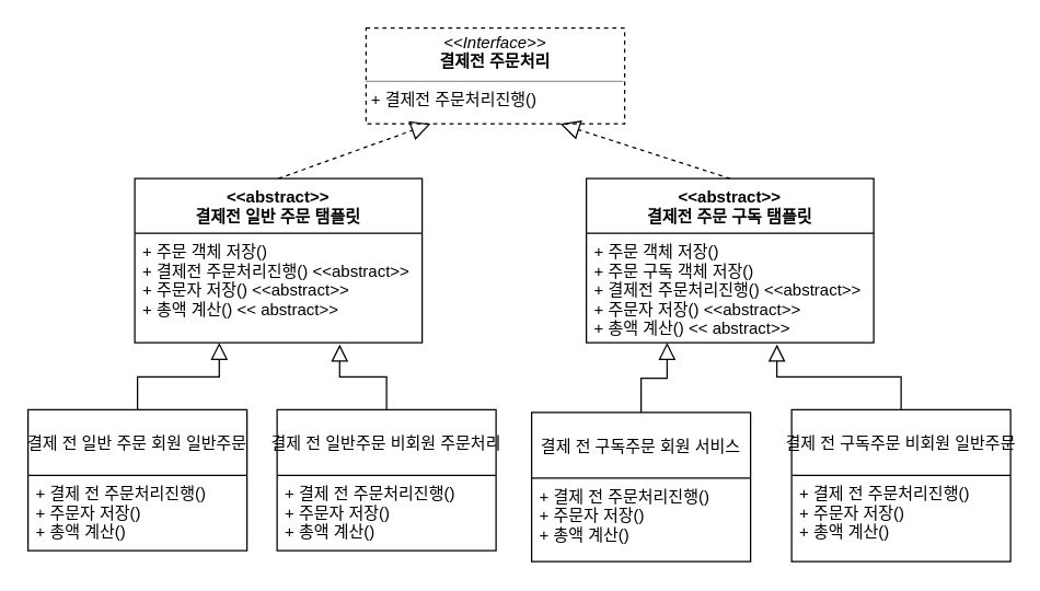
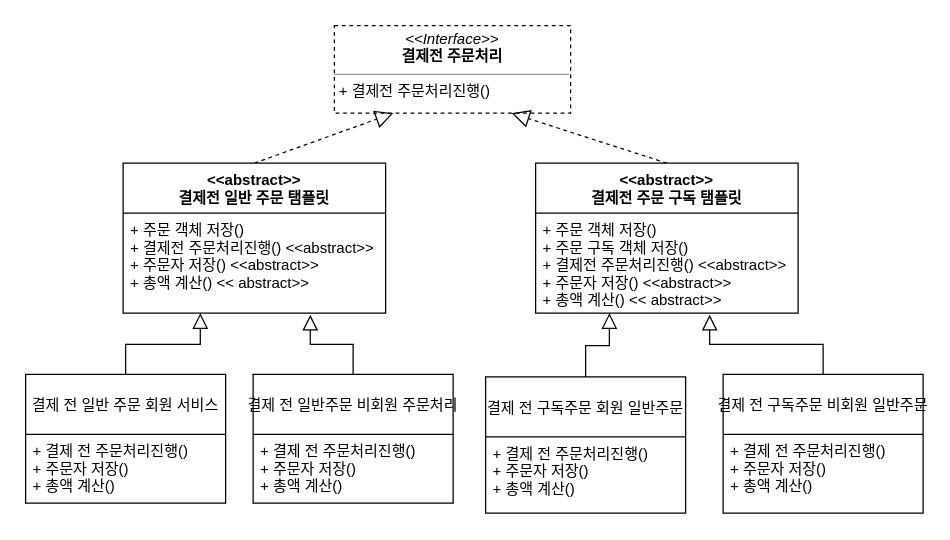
  <mxCell id="0" />
  <mxCell id="1" parent="0" />
  <mxCell id="2" value="&lt;p style=&quot;margin:0px;margin-top:4px;text-align:center;&quot;&gt;&lt;i&gt;&amp;lt;&amp;lt;Interface&amp;gt;&amp;gt;&lt;/i&gt;&lt;br&gt;&lt;b&gt;결제전 주문처리&lt;/b&gt;&lt;/p&gt;&lt;hr size=&quot;1&quot;&gt;&lt;p style=&quot;margin:0px;margin-left:4px;&quot;&gt;&lt;/p&gt;&lt;p style=&quot;margin:0px;margin-left:4px;&quot;&gt;+ 결제전 주문처리진행()&lt;br&gt;&lt;br&gt;&lt;/p&gt;" style="verticalAlign=top;align=left;overflow=fill;fontSize=12;fontFamily=Helvetica;html=1;dashed=1;" vertex="1" parent="1"><mxGeometry x="267" y="20" width="189" height="70" as="geometry" /></mxCell>
  <mxCell id="3" value="" style="endArrow=block;dashed=1;endFill=0;endSize=12;html=1;rounded=0;entryX=0.75;entryY=1;entryDx=0;entryDy=0;exitX=0.5;exitY=0;exitDx=0;exitDy=0;" edge="1" parent="1" source="4" target="2"><mxGeometry width="160" relative="1" as="geometry"><mxPoint x="581" y="152.06" as="sourcePoint" /><mxPoint x="718.5" y="75" as="targetPoint" /></mxGeometry></mxCell>
  <mxCell id="4" value="&lt;&lt;abstract&gt;&gt;&#10;결제전 주문 구독 탬플릿" style="swimlane;fontStyle=1;align=center;verticalAlign=top;childLayout=stackLayout;horizontal=1;startSize=40;horizontalStack=0;resizeParent=1;resizeParentMax=0;resizeLast=0;collapsible=1;marginBottom=0;" vertex="1" parent="1"><mxGeometry x="428" y="130" width="210" height="120" as="geometry" /></mxCell>
  <mxCell id="5" value="+ 주문 객체 저장()&#10;+ 주문 구독 객체 저장()&#10;+ 결제전 주문처리진행() &lt;&lt;abstract&gt;&gt;&#10;+ 주문자 저장() &lt;&lt;abstract&gt;&gt;&#10;+ 총액 계산() &lt;&lt; abstract&gt;&gt;" style="text;strokeColor=none;fillColor=none;align=left;verticalAlign=top;spacingLeft=4;spacingRight=4;overflow=hidden;rotatable=0;points=[[0,0.5],[1,0.5]];portConstraint=eastwest;" vertex="1" parent="4"><mxGeometry y="40" width="210" height="80" as="geometry" /></mxCell>
  <mxCell id="6" value="" style="endArrow=block;dashed=1;endFill=0;endSize=12;html=1;rounded=0;exitX=0.5;exitY=0;exitDx=0;exitDy=0;entryX=0.25;entryY=1;entryDx=0;entryDy=0;" edge="1" parent="1" source="7" target="2"><mxGeometry width="160" relative="1" as="geometry"><mxPoint x="518" y="130" as="sourcePoint" /><mxPoint x="358" y="80" as="targetPoint" /></mxGeometry></mxCell>
  <mxCell id="7" value="&lt;&lt;abstract&gt;&gt;&#10;결제전 일반 주문 탬플릿" style="swimlane;fontStyle=1;align=center;verticalAlign=top;childLayout=stackLayout;horizontal=1;startSize=40;horizontalStack=0;resizeParent=1;resizeParentMax=0;resizeLast=0;collapsible=1;marginBottom=0;" vertex="1" parent="1"><mxGeometry x="98" y="130" width="210" height="120" as="geometry" /></mxCell>
  <mxCell id="8" value="+ 주문 객체 저장()&#10;+ 결제전 주문처리진행() &lt;&lt;abstract&gt;&gt;&#10;+ 주문자 저장() &lt;&lt;abstract&gt;&gt;&#10;+ 총액 계산() &lt;&lt; abstract&gt;&gt;" style="text;strokeColor=none;fillColor=none;align=left;verticalAlign=top;spacingLeft=4;spacingRight=4;overflow=hidden;rotatable=0;points=[[0,0.5],[1,0.5]];portConstraint=eastwest;" vertex="1" parent="7"><mxGeometry y="40" width="210" height="80" as="geometry" /></mxCell>
- <mxCell id="9" value="결제 전 구독주문 회원 서비스" style="swimlane;fontStyle=0;align=center;verticalAlign=middle;childLayout=stackLayout;horizontal=1;startSize=48;horizontalStack=0;resizeParent=1;resizeLast=0;collapsible=1;marginBottom=0;rounded=0;shadow=0;strokeWidth=1;" vertex="1" parent="1"><mxGeometry x="388" y="301.06" width="160" height="108.94" as="geometry"><mxRectangle x="130" y="380" width="160" height="26" as="alternateBounds" /></mxGeometry></mxCell>
+ <mxCell id="9" value="결제 전 구독주문 회원 일반주문" style="swimlane;fontStyle=0;align=center;verticalAlign=middle;childLayout=stackLayout;horizontal=1;startSize=48;horizontalStack=0;resizeParent=1;resizeLast=0;collapsible=1;marginBottom=0;rounded=0;shadow=0;strokeWidth=1;" vertex="1" parent="1"><mxGeometry x="388" y="301.06" width="160" height="108.94" as="geometry"><mxRectangle x="130" y="380" width="160" height="26" as="alternateBounds" /></mxGeometry></mxCell>
  <mxCell id="10" value="+ 결제 전 주문처리진행()&#10;+ 주문자 저장()&#10;+ 총액 계산() " style="text;align=left;verticalAlign=top;spacingLeft=4;spacingRight=4;overflow=hidden;rotatable=0;points=[[0,0.5],[1,0.5]];portConstraint=eastwest;" vertex="1" parent="9"><mxGeometry y="48" width="160" height="52" as="geometry" /></mxCell>
  <mxCell id="11" value="" style="endArrow=block;endSize=10;endFill=0;shadow=0;strokeWidth=1;rounded=0;edgeStyle=elbowEdgeStyle;elbow=vertical;entryX=0.281;entryY=1;entryDx=0;entryDy=0;entryPerimeter=0;" edge="1" parent="1" source="9" target="5"><mxGeometry width="160" relative="1" as="geometry"><mxPoint x="471" y="177.06" as="sourcePoint" /><mxPoint x="571" y="232.06" as="targetPoint" /></mxGeometry></mxCell>
  <mxCell id="12" value="결제 전 구독주문 비회원 일반주문" style="swimlane;fontStyle=0;align=center;verticalAlign=middle;childLayout=stackLayout;horizontal=1;startSize=48;horizontalStack=0;resizeParent=1;resizeLast=0;collapsible=1;marginBottom=0;rounded=0;shadow=0;strokeWidth=1;" vertex="1" parent="1"><mxGeometry x="578" y="299.06" width="160" height="110.94" as="geometry"><mxRectangle x="340" y="380" width="170" height="26" as="alternateBounds" /></mxGeometry></mxCell>
  <mxCell id="13" value="+ 결제 전 주문처리진행()&#10;+ 주문자 저장()&#10;+ 총액 계산() " style="text;align=left;verticalAlign=top;spacingLeft=4;spacingRight=4;overflow=hidden;rotatable=0;points=[[0,0.5],[1,0.5]];portConstraint=eastwest;" vertex="1" parent="12"><mxGeometry y="48" width="160" height="62" as="geometry" /></mxCell>
  <mxCell id="14" value="" style="endArrow=block;endSize=10;endFill=0;shadow=0;strokeWidth=1;rounded=0;edgeStyle=elbowEdgeStyle;elbow=vertical;entryX=0.663;entryY=1.016;entryDx=0;entryDy=0;entryPerimeter=0;exitX=0.5;exitY=0;exitDx=0;exitDy=0;" edge="1" parent="1" source="12" target="5"><mxGeometry width="160" relative="1" as="geometry"><mxPoint x="676" y="302.06" as="sourcePoint" /><mxPoint x="571" y="232.06" as="targetPoint" /></mxGeometry></mxCell>
- <mxCell id="15" value="결제 전 일반 주문 회원 일반주문" style="swimlane;fontStyle=0;align=center;verticalAlign=middle;childLayout=stackLayout;horizontal=1;startSize=48;horizontalStack=0;resizeParent=1;resizeLast=0;collapsible=1;marginBottom=0;rounded=0;shadow=0;strokeWidth=1;" vertex="1" parent="1"><mxGeometry x="20" y="299.06" width="160" height="102.94" as="geometry"><mxRectangle x="130" y="380" width="160" height="26" as="alternateBounds" /></mxGeometry></mxCell>
+ <mxCell id="15" value="결제 전 일반 주문 회원 서비스" style="swimlane;fontStyle=0;align=center;verticalAlign=middle;childLayout=stackLayout;horizontal=1;startSize=48;horizontalStack=0;resizeParent=1;resizeLast=0;collapsible=1;marginBottom=0;rounded=0;shadow=0;strokeWidth=1;" vertex="1" parent="1"><mxGeometry x="20" y="299.06" width="160" height="102.94" as="geometry"><mxRectangle x="130" y="380" width="160" height="26" as="alternateBounds" /></mxGeometry></mxCell>
  <mxCell id="16" value="+ 결제 전 주문처리진행()&#10;+ 주문자 저장()&#10;+ 총액 계산() " style="text;align=left;verticalAlign=top;spacingLeft=4;spacingRight=4;overflow=hidden;rotatable=0;points=[[0,0.5],[1,0.5]];portConstraint=eastwest;" vertex="1" parent="15"><mxGeometry y="48" width="160" height="52" as="geometry" /></mxCell>
  <mxCell id="17" value="결제 전 일반주문 비회원 주문처리" style="swimlane;fontStyle=0;align=center;verticalAlign=middle;childLayout=stackLayout;horizontal=1;startSize=48;horizontalStack=0;resizeParent=1;resizeLast=0;collapsible=1;marginBottom=0;rounded=0;shadow=0;strokeWidth=1;" vertex="1" parent="1"><mxGeometry x="202" y="299.06" width="160" height="102.94" as="geometry"><mxRectangle x="340" y="380" width="170" height="26" as="alternateBounds" /></mxGeometry></mxCell>
  <mxCell id="18" value="+ 결제 전 주문처리진행()&#10;+ 주문자 저장()&#10;+ 총액 계산() " style="text;align=left;verticalAlign=top;spacingLeft=4;spacingRight=4;overflow=hidden;rotatable=0;points=[[0,0.5],[1,0.5]];portConstraint=eastwest;" vertex="1" parent="17"><mxGeometry y="48" width="160" height="52" as="geometry" /></mxCell>
  <mxCell id="19" value="" style="endArrow=block;endSize=10;endFill=0;shadow=0;strokeWidth=1;rounded=0;edgeStyle=elbowEdgeStyle;elbow=vertical;entryX=0.713;entryY=1.016;entryDx=0;entryDy=0;entryPerimeter=0;exitX=0.5;exitY=0;exitDx=0;exitDy=0;" edge="1" parent="1" source="17" target="8"><mxGeometry width="160" relative="1" as="geometry"><mxPoint x="283" y="339" as="sourcePoint" /><mxPoint x="219" y="265" as="targetPoint" /></mxGeometry></mxCell>
  <mxCell id="20" value="" style="endArrow=block;endSize=10;endFill=0;shadow=0;strokeWidth=1;rounded=0;edgeStyle=elbowEdgeStyle;elbow=vertical;entryX=0.294;entryY=1;entryDx=0;entryDy=0;entryPerimeter=0;exitX=0.5;exitY=0;exitDx=0;exitDy=0;" edge="1" parent="1" source="15" target="8"><mxGeometry width="160" relative="1" as="geometry"><mxPoint x="63" y="305" as="sourcePoint" /><mxPoint x="23" y="225" as="targetPoint" /></mxGeometry></mxCell>
